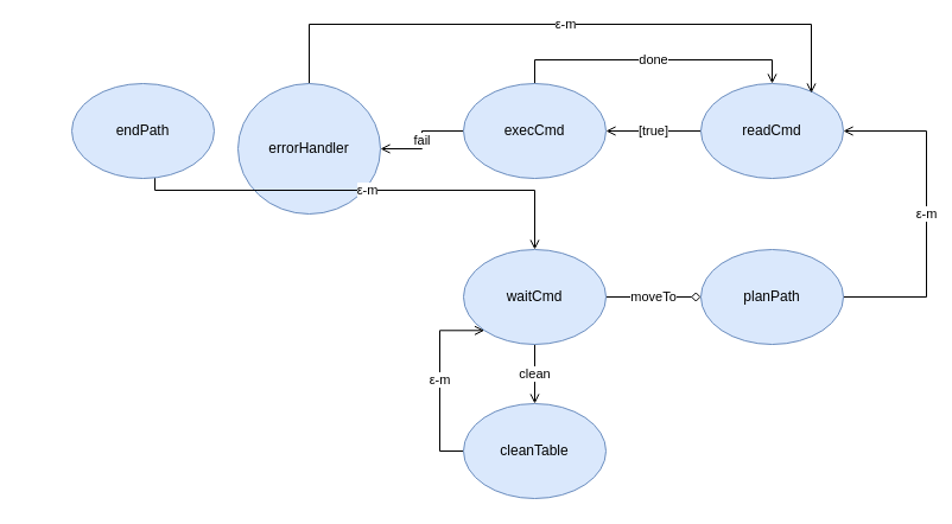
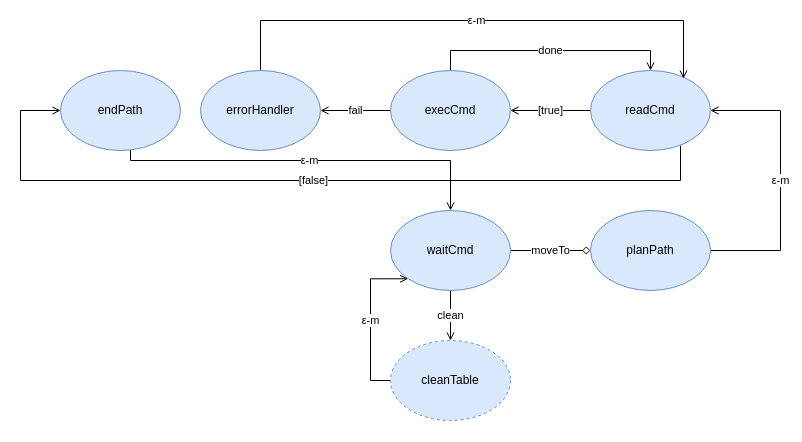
  <mxCell id="0" />
  <mxCell id="1" parent="0" />
  <mxCell id="2" value="moveTo" style="edgeStyle=orthogonalEdgeStyle;rounded=0;orthogonalLoop=1;jettySize=auto;html=1;endArrow=diamond;endFill=0;entryX=0;entryY=0.5;entryDx=0;entryDy=0;labelBackgroundColor=#ffffff;" edge="1" parent="1" source="4" target="6"><mxGeometry relative="1" as="geometry"><mxPoint x="560" y="250" as="targetPoint" /></mxGeometry></mxCell>
  <mxCell id="3" value="clean" style="edgeStyle=orthogonalEdgeStyle;rounded=0;orthogonalLoop=1;jettySize=auto;html=1;entryX=0.5;entryY=0;entryDx=0;entryDy=0;endArrow=open;endFill=0;labelBackgroundColor=#ffffff;" edge="1" parent="1" source="4" target="8"><mxGeometry relative="1" as="geometry" /></mxCell>
  <mxCell id="4" value="waitCmd" style="ellipse;whiteSpace=wrap;html=1;fillColor=#dae8fc;strokeColor=#6c8ebf;" vertex="1" parent="1"><mxGeometry x="390" y="210" width="120" height="80" as="geometry" /></mxCell>
  <mxCell id="5" value="&lt;span class=&quot;st&quot;&gt;ε-m&lt;/span&gt;" style="edgeStyle=orthogonalEdgeStyle;rounded=0;orthogonalLoop=1;jettySize=auto;html=1;entryX=1;entryY=0.5;entryDx=0;entryDy=0;labelBackgroundColor=#ffffff;endArrow=open;endFill=0;" edge="1" parent="1" source="6" target="11"><mxGeometry relative="1" as="geometry"><Array as="points"><mxPoint x="780" y="250" /><mxPoint x="780" y="110" /></Array></mxGeometry></mxCell>
  <mxCell id="6" value="planPath" style="ellipse;whiteSpace=wrap;html=1;fillColor=#dae8fc;strokeColor=#6c8ebf;" vertex="1" parent="1"><mxGeometry x="590" y="210" width="120" height="80" as="geometry" /></mxCell>
  <mxCell id="7" value="&lt;span class=&quot;st&quot;&gt;ε-m&lt;br&gt;&lt;/span&gt;" style="edgeStyle=orthogonalEdgeStyle;rounded=0;orthogonalLoop=1;jettySize=auto;html=1;entryX=0;entryY=1;entryDx=0;entryDy=0;endArrow=open;endFill=0;" edge="1" parent="1" source="8" target="4"><mxGeometry relative="1" as="geometry"><Array as="points"><mxPoint x="370" y="380" /><mxPoint x="370" y="278" /></Array></mxGeometry></mxCell>
- <mxCell id="8" value="cleanTable" style="ellipse;whiteSpace=wrap;html=1;fillColor=#dae8fc;strokeColor=#6c8ebf;" vertex="1" parent="1"><mxGeometry x="390" y="340" width="120" height="80" as="geometry" /></mxCell>
+ <mxCell id="8" value="cleanTable" style="ellipse;whiteSpace=wrap;html=1;fillColor=#dae8fc;strokeColor=#6c8ebf;dashed=1;" vertex="1" parent="1"><mxGeometry x="390" y="340" width="120" height="80" as="geometry" /></mxCell>
+ <mxCell id="9" value="[false]" style="edgeStyle=orthogonalEdgeStyle;rounded=0;orthogonalLoop=1;jettySize=auto;html=1;exitX=0.75;exitY=0.938;exitDx=0;exitDy=0;entryX=0;entryY=0.5;entryDx=0;entryDy=0;labelBackgroundColor=#ffffff;endArrow=open;endFill=0;strokeColor=#000000;exitPerimeter=0;" edge="1" parent="1" source="11" target="15"><mxGeometry relative="1" as="geometry"><Array as="points"><mxPoint x="680" y="180" /><mxPoint x="20" y="180" /><mxPoint x="20" y="110" /></Array></mxGeometry></mxCell>
  <mxCell id="10" value="[true]" style="edgeStyle=orthogonalEdgeStyle;rounded=0;orthogonalLoop=1;jettySize=auto;html=1;entryX=1;entryY=0.5;entryDx=0;entryDy=0;labelBackgroundColor=#ffffff;endArrow=open;endFill=0;strokeColor=#000000;" edge="1" parent="1" source="11" target="18"><mxGeometry relative="1" as="geometry" /></mxCell>
  <mxCell id="11" value="readCmd" style="ellipse;whiteSpace=wrap;html=1;fillColor=#dae8fc;strokeColor=#6c8ebf;" vertex="1" parent="1"><mxGeometry x="590" y="70" width="120" height="80" as="geometry" /></mxCell>
  <mxCell id="12" value="&lt;span class=&quot;st&quot;&gt;ε-m&lt;/span&gt;" style="edgeStyle=orthogonalEdgeStyle;rounded=0;orthogonalLoop=1;jettySize=auto;html=1;entryX=0.775;entryY=0.1;entryDx=0;entryDy=0;labelBackgroundColor=#ffffff;endArrow=open;endFill=0;strokeColor=#000000;entryPerimeter=0;" edge="1" parent="1" source="13" target="11"><mxGeometry relative="1" as="geometry"><Array as="points"><mxPoint x="260" y="20" /><mxPoint x="683" y="20" /></Array></mxGeometry></mxCell>
- <mxCell id="13" value="errorHandler" style="ellipse;whiteSpace=wrap;html=1;fillColor=#dae8fc;strokeColor=#6c8ebf;" vertex="1" parent="1"><mxGeometry x="200" y="70" width="120" height="110" as="geometry" /></mxCell>
+ <mxCell id="13" value="errorHandler" style="ellipse;whiteSpace=wrap;html=1;fillColor=#dae8fc;strokeColor=#6c8ebf;" vertex="1" parent="1"><mxGeometry x="200" y="70" width="120" height="80" as="geometry" /></mxCell>
  <mxCell id="14" value="&lt;span class=&quot;st&quot;&gt;ε-m&lt;/span&gt;" style="edgeStyle=orthogonalEdgeStyle;rounded=0;orthogonalLoop=1;jettySize=auto;html=1;entryX=0.5;entryY=0;entryDx=0;entryDy=0;labelBackgroundColor=#ffffff;endArrow=open;endFill=0;strokeColor=#000000;" edge="1" parent="1" source="15" target="4"><mxGeometry relative="1" as="geometry"><Array as="points"><mxPoint x="130" y="160" /><mxPoint x="450" y="160" /></Array></mxGeometry></mxCell>
  <mxCell id="15" value="endPath" style="ellipse;whiteSpace=wrap;html=1;fillColor=#dae8fc;strokeColor=#6c8ebf;" vertex="1" parent="1"><mxGeometry x="60" y="70" width="120" height="80" as="geometry" /></mxCell>
  <mxCell id="16" value="fail" style="edgeStyle=orthogonalEdgeStyle;rounded=0;orthogonalLoop=1;jettySize=auto;html=1;entryX=1;entryY=0.5;entryDx=0;entryDy=0;labelBackgroundColor=#ffffff;endArrow=open;endFill=0;strokeColor=#000000;" edge="1" parent="1" source="18" target="13"><mxGeometry relative="1" as="geometry" /></mxCell>
  <mxCell id="17" value="&lt;span class=&quot;st&quot;&gt;done&lt;br&gt;&lt;/span&gt;" style="edgeStyle=orthogonalEdgeStyle;rounded=0;orthogonalLoop=1;jettySize=auto;html=1;entryX=0.5;entryY=0;entryDx=0;entryDy=0;labelBackgroundColor=#ffffff;endArrow=open;endFill=0;strokeColor=#000000;" edge="1" parent="1" source="18" target="11"><mxGeometry relative="1" as="geometry"><Array as="points"><mxPoint x="450" y="50" /><mxPoint x="650" y="50" /></Array></mxGeometry></mxCell>
  <mxCell id="18" value="execCmd" style="ellipse;whiteSpace=wrap;html=1;fillColor=#dae8fc;strokeColor=#6c8ebf;" vertex="1" parent="1"><mxGeometry x="390" y="70" width="120" height="80" as="geometry" /></mxCell>
